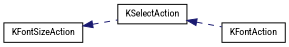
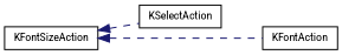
  digraph {
    fontname="Roboto Condensed"
    rankdir=LR
    node [color=black fillcolor=white fontname="Roboto Condensed" fontsize=10 shape=record style=filled]
    edge [color=midnightblue dir=back fontname="Roboto Condensed" fontsize=10 labelfontname=Helvetica labelfontsize=10 style=dashed]
    n1 [height=0.2 label=KSelectAction width=0.4]
    n2 [height=0.2 label=KFontAction width=0.4]
    n3 [height=0.2 label=KFontSizeAction width=0.4]
-   n1 -> n2
+   n3 -> n2
    n3 -> n1
  }
